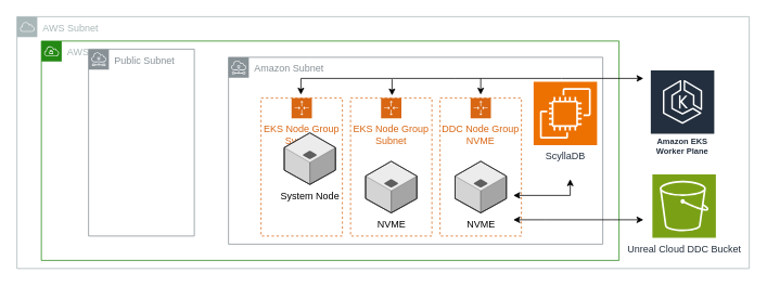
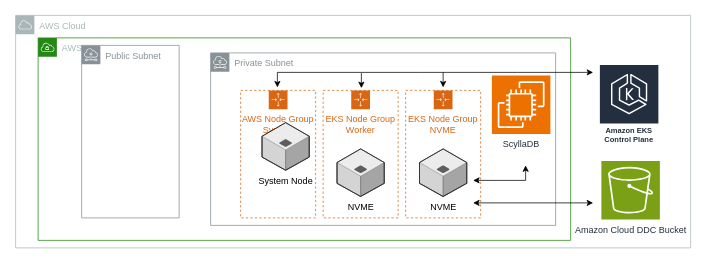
  <mxCell id="0" />
  <mxCell id="1" parent="0" />
- <mxCell id="2" value="AWS Subnet" style="sketch=0;outlineConnect=0;gradientColor=none;html=1;whiteSpace=wrap;fontSize=12;fontStyle=0;shape=mxgraph.aws4.group;grIcon=mxgraph.aws4.group_aws_cloud;strokeColor=#AAB7B8;fillColor=none;verticalAlign=top;align=left;spacingLeft=30;fontColor=#AAB7B8;dashed=0;" vertex="1" parent="1"><mxGeometry x="20" y="20" width="900" height="310" as="geometry" /></mxCell>
+ <mxCell id="2" value="AWS Cloud" style="sketch=0;outlineConnect=0;gradientColor=none;html=1;whiteSpace=wrap;fontSize=12;fontStyle=0;shape=mxgraph.aws4.group;grIcon=mxgraph.aws4.group_aws_cloud;strokeColor=#AAB7B8;fillColor=none;verticalAlign=top;align=left;spacingLeft=30;fontColor=#AAB7B8;dashed=0;" vertex="1" parent="1"><mxGeometry x="20" y="20" width="900" height="310" as="geometry" /></mxCell>
  <mxCell id="3" value="AWS" style="points=[[0,0],[0.25,0],[0.5,0],[0.75,0],[1,0],[1,0.25],[1,0.5],[1,0.75],[1,1],[0.75,1],[0.5,1],[0.25,1],[0,1],[0,0.75],[0,0.5],[0,0.25]];outlineConnect=0;gradientColor=none;html=1;whiteSpace=wrap;fontSize=12;fontStyle=0;container=1;pointerEvents=0;collapsible=0;recursiveResize=0;shape=mxgraph.aws4.group;grIcon=mxgraph.aws4.group_vpc;strokeColor=#248814;fillColor=none;verticalAlign=top;align=left;spacingLeft=30;fontColor=#AAB7B8;dashed=0;" vertex="1" parent="1"><mxGeometry x="50" y="50" width="710" height="270" as="geometry" /></mxCell>
  <mxCell id="4" value="Public Subnet" style="sketch=0;outlineConnect=0;gradientColor=none;html=1;whiteSpace=wrap;fontSize=12;fontStyle=0;shape=mxgraph.aws4.group;grIcon=mxgraph.aws4.group_subnet;strokeColor=#879196;fillColor=none;verticalAlign=top;align=left;spacingLeft=30;fontColor=#879196;dashed=0;" vertex="1" parent="1"><mxGeometry x="108" y="60" width="130" height="230" as="geometry" /></mxCell>
- <mxCell id="5" value="Amazon Subnet" style="sketch=0;outlineConnect=0;gradientColor=none;html=1;whiteSpace=wrap;fontSize=12;fontStyle=0;shape=mxgraph.aws4.group;grIcon=mxgraph.aws4.group_subnet;strokeColor=#879196;fillColor=none;verticalAlign=top;align=left;spacingLeft=30;fontColor=#879196;dashed=0;" vertex="1" parent="1"><mxGeometry x="280" y="70" width="460" height="230" as="geometry" /></mxCell>
- <mxCell id="6" value="Amazon EKS&lt;br&gt;Worker Plane" style="sketch=0;outlineConnect=0;fontColor=#232F3E;gradientColor=none;strokeColor=#ffffff;fillColor=#232F3E;dashed=0;verticalLabelPosition=middle;verticalAlign=bottom;align=center;html=1;whiteSpace=wrap;fontSize=10;fontStyle=1;spacing=3;shape=mxgraph.aws4.productIcon;prIcon=mxgraph.aws4.eks;" vertex="1" parent="1"><mxGeometry x="798" y="85" width="80" height="110" as="geometry" /></mxCell>
- <mxCell id="7" value="EKS Node Group&lt;br&gt;System" style="points=[[0,0],[0.25,0],[0.5,0],[0.75,0],[1,0],[1,0.25],[1,0.5],[1,0.75],[1,1],[0.75,1],[0.5,1],[0.25,1],[0,1],[0,0.75],[0,0.5],[0,0.25]];outlineConnect=0;gradientColor=none;html=1;whiteSpace=wrap;fontSize=12;fontStyle=0;container=1;pointerEvents=0;collapsible=0;recursiveResize=0;shape=mxgraph.aws4.groupCenter;grIcon=mxgraph.aws4.group_auto_scaling_group;grStroke=1;strokeColor=#D86613;fillColor=none;verticalAlign=top;align=center;fontColor=#D86613;dashed=1;spacingTop=25;" vertex="1" parent="1"><mxGeometry x="320" y="120" width="100" height="170" as="geometry" /></mxCell>
+ <mxCell id="5" value="Private Subnet" style="sketch=0;outlineConnect=0;gradientColor=none;html=1;whiteSpace=wrap;fontSize=12;fontStyle=0;shape=mxgraph.aws4.group;grIcon=mxgraph.aws4.group_subnet;strokeColor=#879196;fillColor=none;verticalAlign=top;align=left;spacingLeft=30;fontColor=#879196;dashed=0;" vertex="1" parent="1"><mxGeometry x="280" y="70" width="460" height="230" as="geometry" /></mxCell>
+ <mxCell id="6" value="Amazon EKS&lt;br&gt;Control Plane" style="sketch=0;outlineConnect=0;fontColor=#232F3E;gradientColor=none;strokeColor=#ffffff;fillColor=#232F3E;dashed=0;verticalLabelPosition=middle;verticalAlign=bottom;align=center;html=1;whiteSpace=wrap;fontSize=10;fontStyle=1;spacing=3;shape=mxgraph.aws4.productIcon;prIcon=mxgraph.aws4.eks;" vertex="1" parent="1"><mxGeometry x="798" y="85" width="80" height="110" as="geometry" /></mxCell>
+ <mxCell id="7" value="AWS Node Group&lt;br&gt;System" style="points=[[0,0],[0.25,0],[0.5,0],[0.75,0],[1,0],[1,0.25],[1,0.5],[1,0.75],[1,1],[0.75,1],[0.5,1],[0.25,1],[0,1],[0,0.75],[0,0.5],[0,0.25]];outlineConnect=0;gradientColor=none;html=1;whiteSpace=wrap;fontSize=12;fontStyle=0;container=1;pointerEvents=0;collapsible=0;recursiveResize=0;shape=mxgraph.aws4.groupCenter;grIcon=mxgraph.aws4.group_auto_scaling_group;grStroke=1;strokeColor=#D86613;fillColor=none;verticalAlign=top;align=center;fontColor=#D86613;dashed=1;spacingTop=25;" vertex="1" parent="1"><mxGeometry x="320" y="120" width="100" height="170" as="geometry" /></mxCell>
  <mxCell id="8" value="System Node" style="verticalLabelPosition=bottom;html=1;verticalAlign=top;strokeWidth=1;align=center;outlineConnect=0;dashed=0;outlineConnect=0;shape=mxgraph.aws3d.application_server;fillColor=#ECECEC;strokeColor=#5E5E5E;aspect=fixed;" vertex="1" parent="7"><mxGeometry x="28.5" y="43" width="63" height="63.51" as="geometry" /></mxCell>
- <mxCell id="9" value="EKS Node Group&lt;br&gt;Subnet" style="points=[[0,0],[0.25,0],[0.5,0],[0.75,0],[1,0],[1,0.25],[1,0.5],[1,0.75],[1,1],[0.75,1],[0.5,1],[0.25,1],[0,1],[0,0.75],[0,0.5],[0,0.25]];outlineConnect=0;gradientColor=none;html=1;whiteSpace=wrap;fontSize=12;fontStyle=0;container=1;pointerEvents=0;collapsible=0;recursiveResize=0;shape=mxgraph.aws4.groupCenter;grIcon=mxgraph.aws4.group_auto_scaling_group;grStroke=1;strokeColor=#D86613;fillColor=none;verticalAlign=top;align=center;fontColor=#D86613;dashed=1;spacingTop=25;" vertex="1" parent="1"><mxGeometry x="430" y="120" width="100" height="170" as="geometry" /></mxCell>
+ <mxCell id="9" value="EKS Node Group&lt;br&gt;Worker" style="points=[[0,0],[0.25,0],[0.5,0],[0.75,0],[1,0],[1,0.25],[1,0.5],[1,0.75],[1,1],[0.75,1],[0.5,1],[0.25,1],[0,1],[0,0.75],[0,0.5],[0,0.25]];outlineConnect=0;gradientColor=none;html=1;whiteSpace=wrap;fontSize=12;fontStyle=0;container=1;pointerEvents=0;collapsible=0;recursiveResize=0;shape=mxgraph.aws4.groupCenter;grIcon=mxgraph.aws4.group_auto_scaling_group;grStroke=1;strokeColor=#D86613;fillColor=none;verticalAlign=top;align=center;fontColor=#D86613;dashed=1;spacingTop=25;" vertex="1" parent="1"><mxGeometry x="430" y="120" width="100" height="170" as="geometry" /></mxCell>
  <mxCell id="10" value="NVME" style="verticalLabelPosition=bottom;html=1;verticalAlign=top;strokeWidth=1;align=center;outlineConnect=0;dashed=0;outlineConnect=0;shape=mxgraph.aws3d.application_server;fillColor=#ECECEC;strokeColor=#5E5E5E;aspect=fixed;" vertex="1" parent="9"><mxGeometry x="18.5" y="78" width="63" height="63.51" as="geometry" /></mxCell>
- <mxCell id="11" value="DDC Node Group&lt;br&gt;NVME" style="points=[[0,0],[0.25,0],[0.5,0],[0.75,0],[1,0],[1,0.25],[1,0.5],[1,0.75],[1,1],[0.75,1],[0.5,1],[0.25,1],[0,1],[0,0.75],[0,0.5],[0,0.25]];outlineConnect=0;gradientColor=none;html=1;whiteSpace=wrap;fontSize=12;fontStyle=0;container=1;pointerEvents=0;collapsible=0;recursiveResize=0;shape=mxgraph.aws4.groupCenter;grIcon=mxgraph.aws4.group_auto_scaling_group;grStroke=1;strokeColor=#D86613;fillColor=none;verticalAlign=top;align=center;fontColor=#D86613;dashed=1;spacingTop=25;" vertex="1" parent="1"><mxGeometry x="540" y="120" width="100" height="170" as="geometry" /></mxCell>
+ <mxCell id="11" value="EKS Node Group&lt;br&gt;NVME" style="points=[[0,0],[0.25,0],[0.5,0],[0.75,0],[1,0],[1,0.25],[1,0.5],[1,0.75],[1,1],[0.75,1],[0.5,1],[0.25,1],[0,1],[0,0.75],[0,0.5],[0,0.25]];outlineConnect=0;gradientColor=none;html=1;whiteSpace=wrap;fontSize=12;fontStyle=0;container=1;pointerEvents=0;collapsible=0;recursiveResize=0;shape=mxgraph.aws4.groupCenter;grIcon=mxgraph.aws4.group_auto_scaling_group;grStroke=1;strokeColor=#D86613;fillColor=none;verticalAlign=top;align=center;fontColor=#D86613;dashed=1;spacingTop=25;" vertex="1" parent="1"><mxGeometry x="540" y="120" width="100" height="170" as="geometry" /></mxCell>
  <mxCell id="12" value="NVME" style="verticalLabelPosition=bottom;html=1;verticalAlign=top;strokeWidth=1;align=center;outlineConnect=0;dashed=0;outlineConnect=0;shape=mxgraph.aws3d.application_server;fillColor=#ECECEC;strokeColor=#5E5E5E;aspect=fixed;" vertex="1" parent="11"><mxGeometry x="18.5" y="78" width="63" height="63.51" as="geometry" /></mxCell>
  <mxCell id="13" value="ScyllaDB " style="sketch=0;points=[[0,0,0],[0.25,0,0],[0.5,0,0],[0.75,0,0],[1,0,0],[0,1,0],[0.25,1,0],[0.5,1,0],[0.75,1,0],[1,1,0],[0,0.25,0],[0,0.5,0],[0,0.75,0],[1,0.25,0],[1,0.5,0],[1,0.75,0]];outlineConnect=0;fontColor=#232F3E;fillColor=#ED7100;strokeColor=#ffffff;dashed=0;verticalLabelPosition=bottom;verticalAlign=top;align=center;html=1;fontSize=12;fontStyle=0;aspect=fixed;shape=mxgraph.aws4.resourceIcon;resIcon=mxgraph.aws4.ec2;" vertex="1" parent="1"><mxGeometry x="655" y="100" width="78" height="78" as="geometry" /></mxCell>
- <mxCell id="14" value="Unreal Cloud DDC Bucket" style="sketch=0;points=[[0,0,0],[0.25,0,0],[0.5,0,0],[0.75,0,0],[1,0,0],[0,1,0],[0.25,1,0],[0.5,1,0],[0.75,1,0],[1,1,0],[0,0.25,0],[0,0.5,0],[0,0.75,0],[1,0.25,0],[1,0.5,0],[1,0.75,0]];outlineConnect=0;fontColor=#232F3E;fillColor=#7AA116;strokeColor=#ffffff;dashed=0;verticalLabelPosition=bottom;verticalAlign=top;align=center;html=1;fontSize=12;fontStyle=0;aspect=fixed;shape=mxgraph.aws4.resourceIcon;resIcon=mxgraph.aws4.s3;" vertex="1" parent="1"><mxGeometry x="801" y="214" width="78" height="78" as="geometry" /></mxCell>
+ <mxCell id="14" value="Amazon Cloud DDC Bucket" style="sketch=0;points=[[0,0,0],[0.25,0,0],[0.5,0,0],[0.75,0,0],[1,0,0],[0,1,0],[0.25,1,0],[0.5,1,0],[0.75,1,0],[1,1,0],[0,0.25,0],[0,0.5,0],[0,0.75,0],[1,0.25,0],[1,0.5,0],[1,0.75,0]];outlineConnect=0;fontColor=#232F3E;fillColor=#7AA116;strokeColor=#ffffff;dashed=0;verticalLabelPosition=bottom;verticalAlign=top;align=center;html=1;fontSize=12;fontStyle=0;aspect=fixed;shape=mxgraph.aws4.resourceIcon;resIcon=mxgraph.aws4.s3;" vertex="1" parent="1"><mxGeometry x="801" y="214" width="78" height="78" as="geometry" /></mxCell>
  <mxCell id="15" value="" style="endArrow=classic;startArrow=classic;html=1;rounded=0;" edge="1" parent="1"><mxGeometry width="50" height="50" relative="1" as="geometry"><mxPoint x="369" y="116" as="sourcePoint" /><mxPoint x="790" y="96" as="targetPoint" /><Array as="points"><mxPoint x="369" y="96" /><mxPoint x="559" y="96" /><mxPoint x="689" y="96" /></Array></mxGeometry></mxCell>
  <mxCell id="16" value="" style="endArrow=classic;html=1;rounded=0;" edge="1" parent="1"><mxGeometry width="50" height="50" relative="1" as="geometry"><mxPoint x="590" y="96" as="sourcePoint" /><mxPoint x="590" y="116" as="targetPoint" /></mxGeometry></mxCell>
  <mxCell id="17" value="" style="endArrow=classic;startArrow=classic;html=1;rounded=0;" edge="1" parent="1"><mxGeometry width="50" height="50" relative="1" as="geometry"><mxPoint x="630" y="240" as="sourcePoint" /><mxPoint x="700" y="220" as="targetPoint" /><Array as="points"><mxPoint x="700" y="240" /></Array></mxGeometry></mxCell>
  <mxCell id="18" value="" style="endArrow=classic;startArrow=classic;html=1;rounded=0;" edge="1" parent="1"><mxGeometry width="50" height="50" relative="1" as="geometry"><mxPoint x="790" y="270" as="sourcePoint" /><mxPoint x="630" y="270" as="targetPoint" /><Array as="points"><mxPoint x="750" y="270" /><mxPoint x="670" y="270" /></Array></mxGeometry></mxCell>
  <mxCell id="19" value="" style="endArrow=classic;html=1;rounded=0;" edge="1" parent="1"><mxGeometry width="50" height="50" relative="1" as="geometry"><mxPoint x="481" y="97" as="sourcePoint" /><mxPoint x="481" y="117" as="targetPoint" /></mxGeometry></mxCell>
